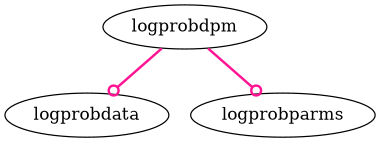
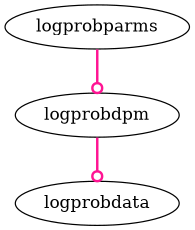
  digraph {
    edge [arrowhead=odot color=deeppink style=bold]
    logprobdpm
    logprobdata
    logprobparms
    logprobdpm -> logprobdata
-   logprobdpm -> logprobparms
+   logprobparms -> logprobdpm
  }
